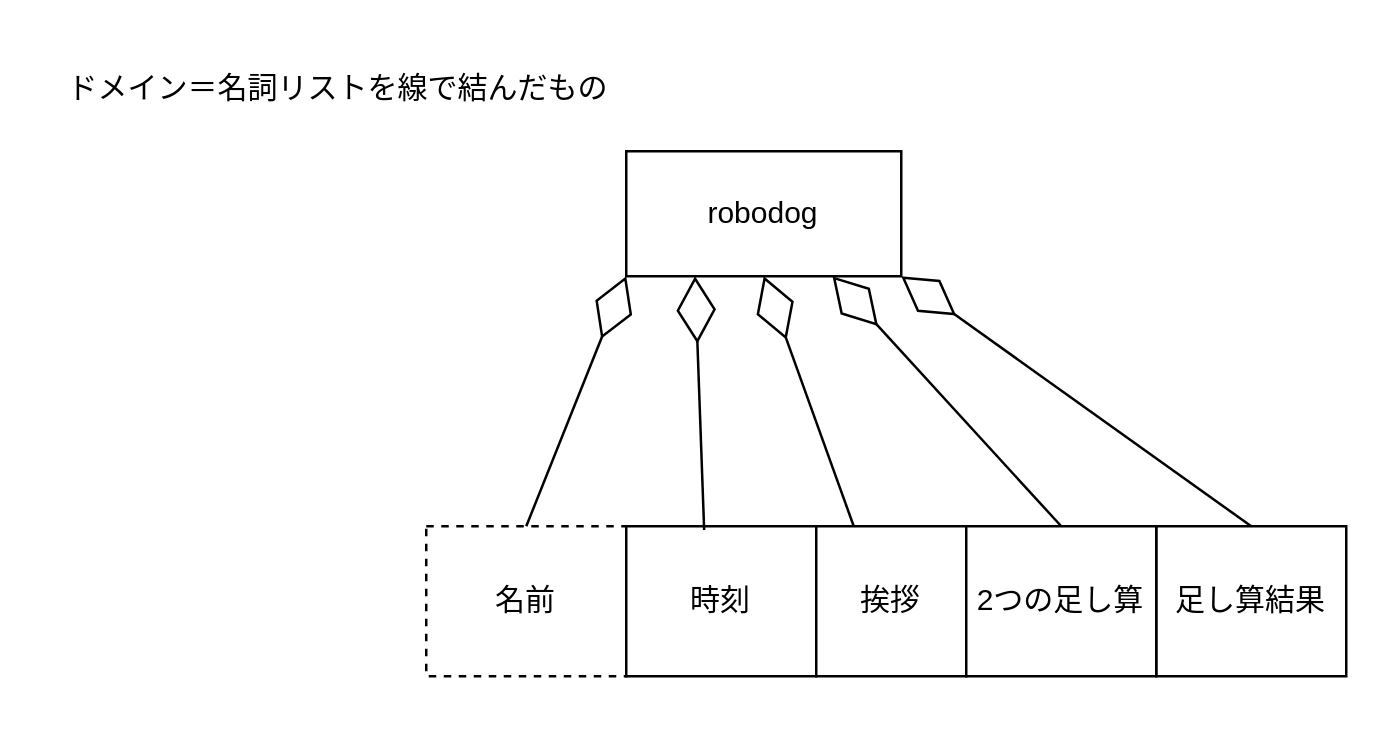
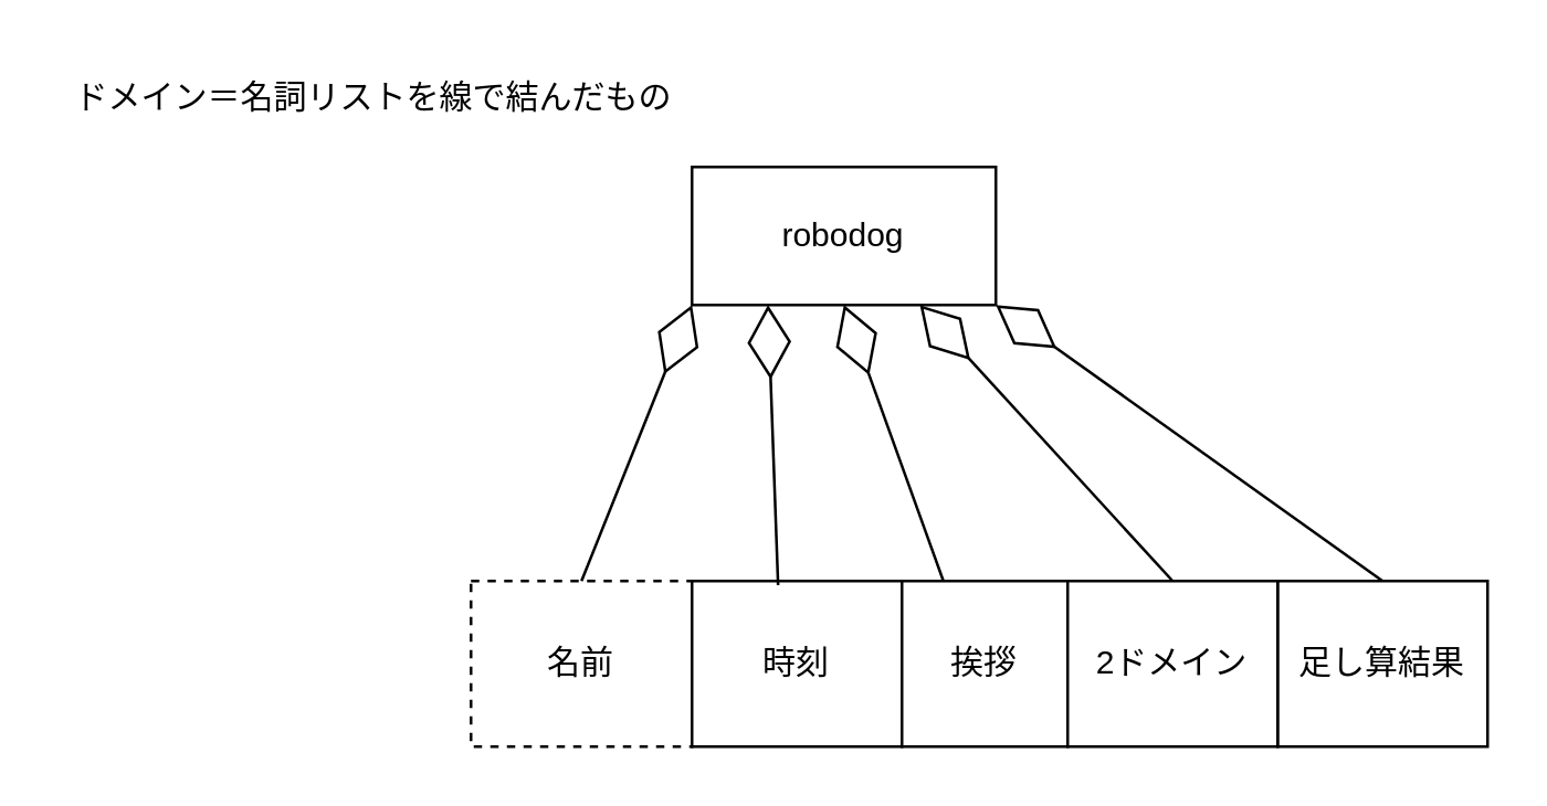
  <mxCell id="0" />
  <mxCell id="1" parent="0" />
  <mxCell id="2" value="名前" style="rounded=0;whiteSpace=wrap;html=1;dashed=1;" vertex="1" parent="1"><mxGeometry x="170" y="210" width="80" height="60" as="geometry" /></mxCell>
  <mxCell id="3" value="" style="endArrow=diamondThin;endFill=0;endSize=24;html=1;entryX=0;entryY=1;entryDx=0;entryDy=0;exitX=0.5;exitY=0;exitDx=0;exitDy=0;" edge="1" parent="1" source="2" target="4"><mxGeometry width="160" relative="1" as="geometry"><mxPoint x="250" y="210" as="sourcePoint" /><mxPoint x="430" y="290" as="targetPoint" /></mxGeometry></mxCell>
  <mxCell id="4" value="robodog" style="html=1;whiteSpace=wrap;" vertex="1" parent="1"><mxGeometry x="250" y="60" width="110" height="50" as="geometry" /></mxCell>
  <mxCell id="5" value="時刻" style="rounded=0;whiteSpace=wrap;html=1;" vertex="1" parent="1"><mxGeometry x="250" y="210" width="76" height="60" as="geometry" /></mxCell>
  <mxCell id="6" value="" style="endArrow=diamondThin;endFill=0;endSize=24;html=1;entryX=0.25;entryY=1;entryDx=0;entryDy=0;exitX=0.41;exitY=0.025;exitDx=0;exitDy=0;exitPerimeter=0;" edge="1" parent="1" source="5" target="4"><mxGeometry width="160" relative="1" as="geometry"><mxPoint x="240" y="220" as="sourcePoint" /><mxPoint x="288" y="120" as="targetPoint" /></mxGeometry></mxCell>
  <mxCell id="7" value="挨拶" style="rounded=0;whiteSpace=wrap;html=1;" vertex="1" parent="1"><mxGeometry x="326" y="210" width="60" height="60" as="geometry" /></mxCell>
  <mxCell id="8" value="" style="endArrow=diamondThin;endFill=0;endSize=24;html=1;entryX=0.5;entryY=1;entryDx=0;entryDy=0;exitX=0.25;exitY=0;exitDx=0;exitDy=0;" edge="1" parent="1" source="7" target="4"><mxGeometry width="160" relative="1" as="geometry"><mxPoint x="291" y="222" as="sourcePoint" /><mxPoint x="288" y="120" as="targetPoint" /></mxGeometry></mxCell>
  <mxCell id="9" value="" style="endArrow=diamondThin;endFill=0;endSize=24;html=1;entryX=0.75;entryY=1;entryDx=0;entryDy=0;exitX=0.5;exitY=0;exitDx=0;exitDy=0;" edge="1" parent="1" source="12" target="4"><mxGeometry width="160" relative="1" as="geometry"><mxPoint x="403" y="212" as="sourcePoint" /><mxPoint x="400" y="110" as="targetPoint" /></mxGeometry></mxCell>
  <mxCell id="10" value="" style="endArrow=diamondThin;endFill=0;endSize=24;html=1;entryX=1;entryY=1;entryDx=0;entryDy=0;exitX=0.5;exitY=0;exitDx=0;exitDy=0;" edge="1" parent="1" source="11" target="4"><mxGeometry width="160" relative="1" as="geometry"><mxPoint x="453" y="222" as="sourcePoint" /><mxPoint x="450" y="120" as="targetPoint" /></mxGeometry></mxCell>
  <mxCell id="11" value="足し算結果" style="rounded=0;whiteSpace=wrap;html=1;" vertex="1" parent="1"><mxGeometry x="462" y="210" width="76" height="60" as="geometry" /></mxCell>
- <mxCell id="12" value="2つの足し算" style="rounded=0;whiteSpace=wrap;html=1;" vertex="1" parent="1"><mxGeometry x="386" y="210" width="76" height="60" as="geometry" /></mxCell>
+ <mxCell id="12" value="2ドメイン" style="rounded=0;whiteSpace=wrap;html=1;" vertex="1" parent="1"><mxGeometry x="386" y="210" width="76" height="60" as="geometry" /></mxCell>
  <mxCell id="13" value="ドメイン＝名詞リストを線で結んだもの" style="text;html=1;align=center;verticalAlign=middle;whiteSpace=wrap;rounded=0;" vertex="1" parent="1"><mxGeometry x="20" y="20" width="230" height="30" as="geometry" /></mxCell>
